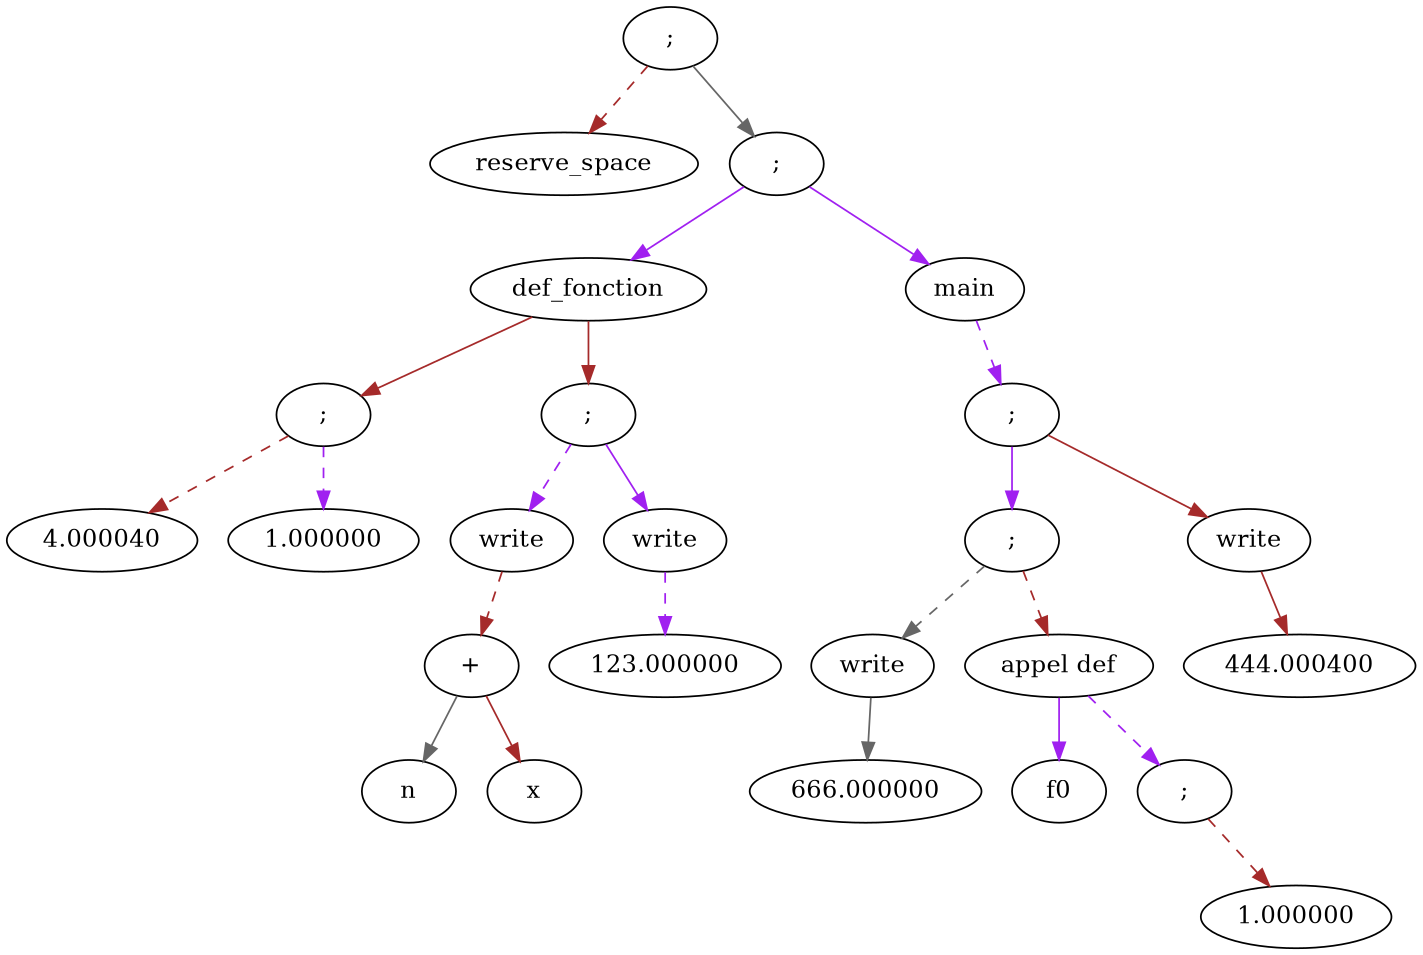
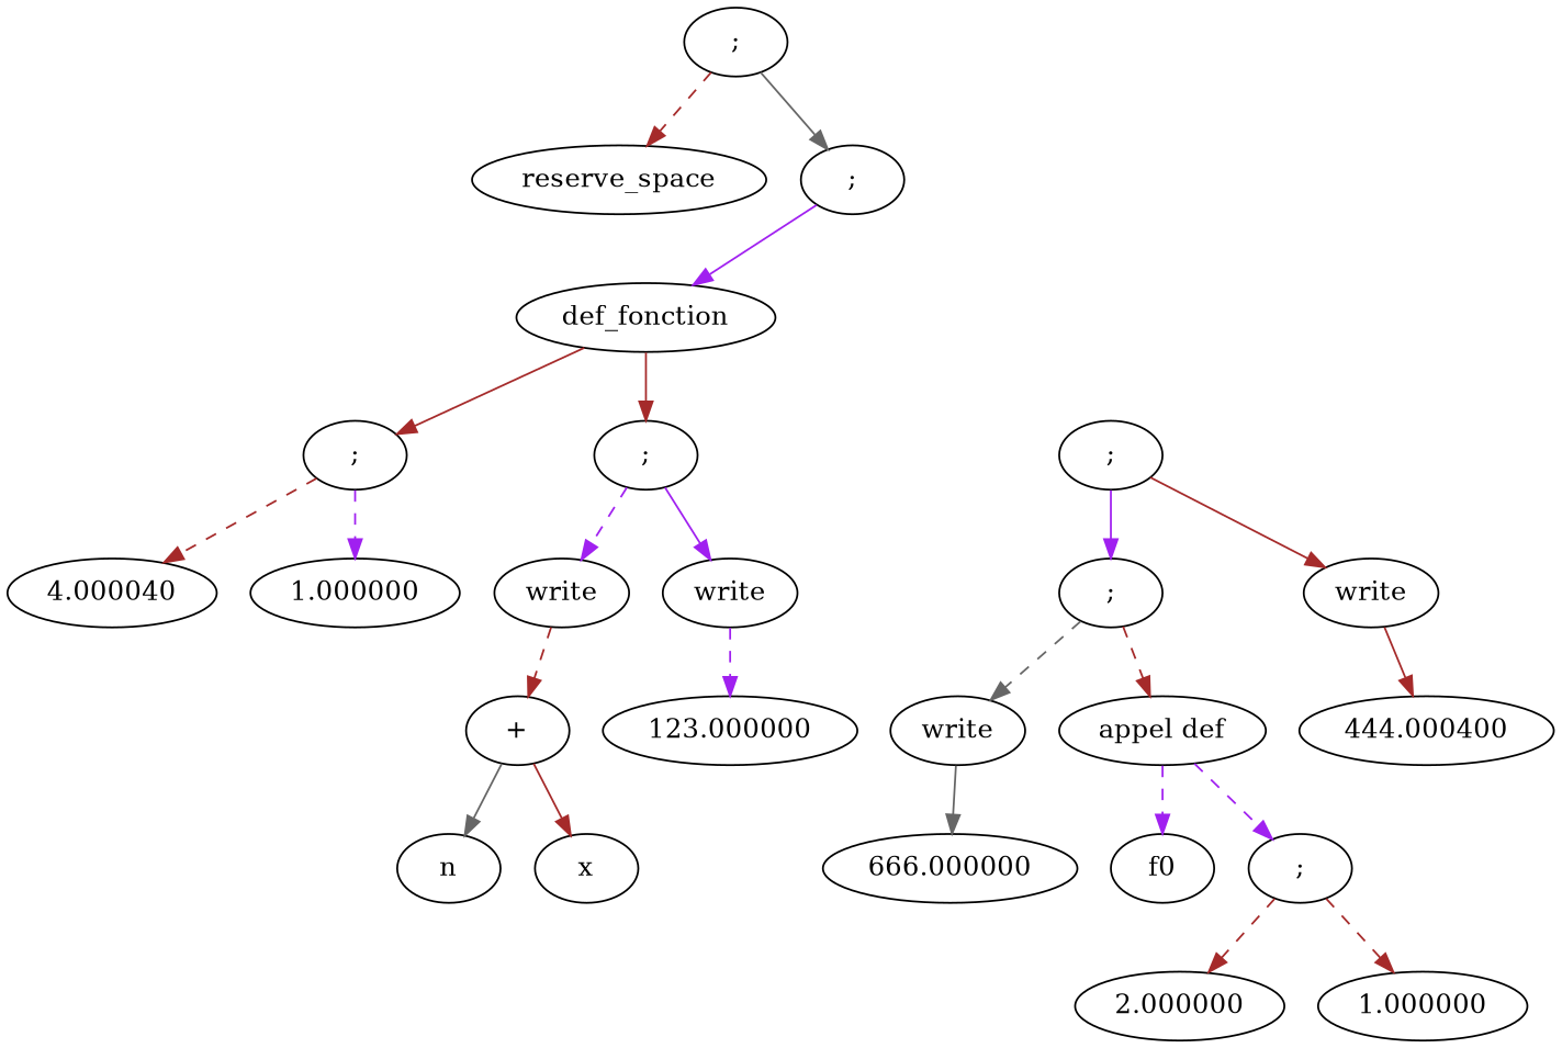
  digraph {
    edge [color=brown style=solid]
    n1 [label=reserve_space]
    n2 [label=4.000040]
    n3 [label=1.000000]
    n4 [label=";"]
    n5 [label=n]
    n6 [label=x]
    n7 [label="+"]
    n8 [label=write]
    n9 [label=123.000000]
    n10 [label=write]
    n11 [label=";"]
    n12 [label=def_fonction]
    n13 [label=666.000000]
    n14 [label=write]
    n15 [label=f0]
+   n16 [label=2.000000]
    n17 [label=1.000000]
    n18 [label=";"]
    n19 [label="appel def"]
    n20 [label=";"]
    n21 [label=444.000400]
    n22 [label=write]
    n23 [label=";"]
-   n24 [label=main]
    n25 [label=";"]
    n26 [label=";"]
    n4 -> n2 [style=dashed]
    n4 -> n3 [color=purple style=dashed]
    n7 -> n5 [color=gray40]
    n7 -> n6
    n8 -> n7 [style=dashed]
    n10 -> n9 [color=purple style=dashed]
    n11 -> n8 [color=purple style=dashed]
    n11 -> n10 [color=purple]
    n12 -> n4
    n12 -> n11
    n14 -> n13 [color=gray40]
+   n18 -> n16 [style=dashed]
    n18 -> n17 [style=dashed]
-   n19 -> n15 [color=purple]
+   n19 -> n15 [color=purple style=dashed]
    n19 -> n18 [color=purple style=dashed]
    n20 -> n14 [color=gray40 style=dashed]
    n20 -> n19 [style=dashed]
    n22 -> n21
    n23 -> n20 [color=purple]
    n23 -> n22
-   n24 -> n23 [color=purple style=dashed]
    n25 -> n12 [color=purple]
-   n25 -> n24 [color=purple]
    n26 -> n1 [style=dashed]
    n26 -> n25 [color=gray40]
  }
